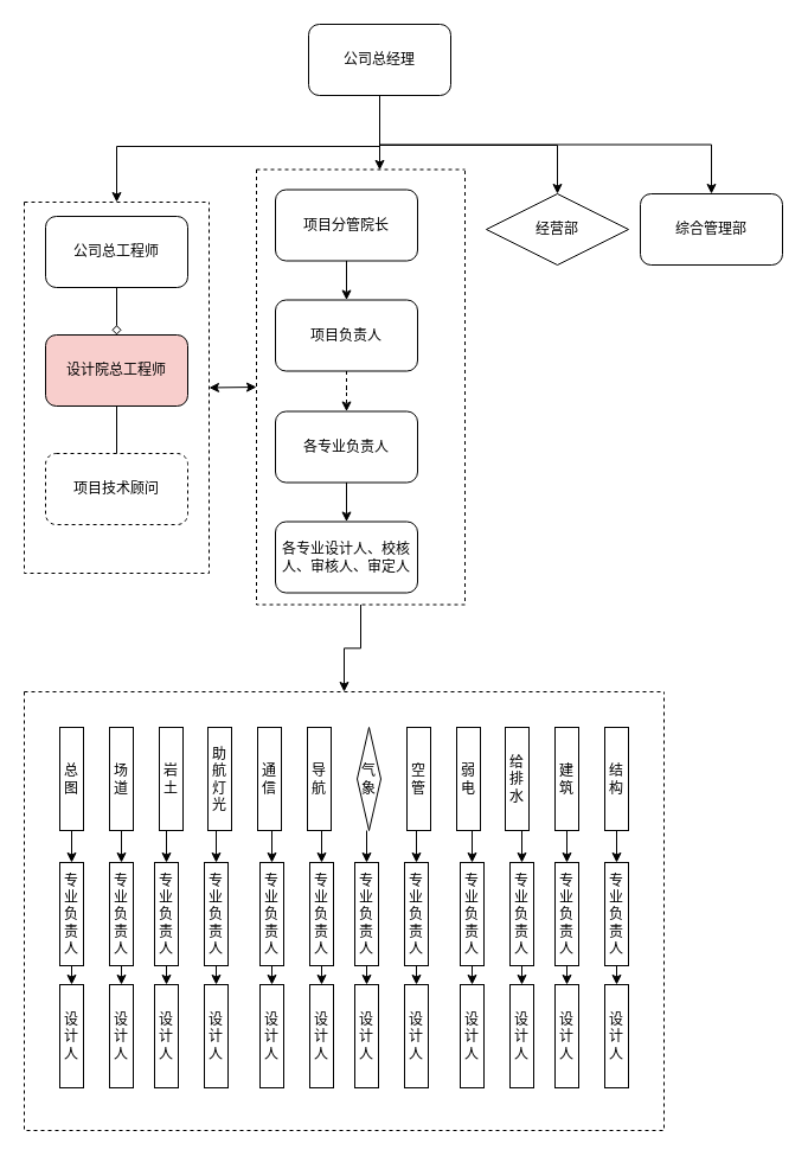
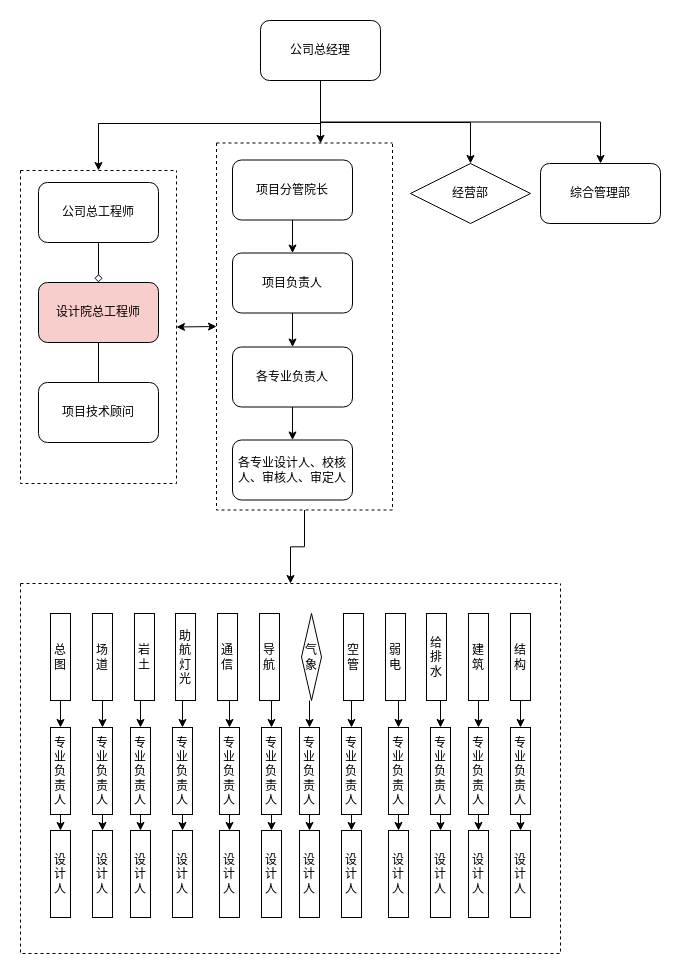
  <mxCell id="0" />
  <mxCell id="1" parent="0" />
  <mxCell id="2" value="" style="swimlane;startSize=0;dashed=1;" parent="1" vertex="1"><mxGeometry x="20" y="170" width="156" height="313" as="geometry"><mxRectangle x="110" y="100" width="50" height="40" as="alternateBounds" /></mxGeometry></mxCell>
  <mxCell id="3" value="公司总工程师" style="whiteSpace=wrap;html=1;rounded=1;" parent="2" vertex="1"><mxGeometry x="18" y="12" width="120" height="60" as="geometry" /></mxCell>
  <mxCell id="4" value="设计院总工程师" style="whiteSpace=wrap;html=1;rounded=1;fillColor=#f8cecc;" parent="2" vertex="1"><mxGeometry x="18" y="112" width="120" height="60" as="geometry" /></mxCell>
  <mxCell id="5" style="edgeStyle=orthogonalEdgeStyle;rounded=0;orthogonalLoop=1;jettySize=auto;html=1;exitX=0.5;exitY=1;exitDx=0;exitDy=0;entryX=0.5;entryY=0;entryDx=0;entryDy=0;endArrow=diamond;endFill=0;" parent="2" source="3" target="4" edge="1"><mxGeometry relative="1" as="geometry" /></mxCell>
- <mxCell id="6" value="项目技术顾问" style="whiteSpace=wrap;html=1;rounded=1;dashed=1;" parent="2" vertex="1"><mxGeometry x="18" y="212" width="120" height="60" as="geometry" /></mxCell>
+ <mxCell id="6" value="项目技术顾问" style="whiteSpace=wrap;html=1;rounded=1;" parent="2" vertex="1"><mxGeometry x="18" y="212" width="120" height="60" as="geometry" /></mxCell>
  <mxCell id="7" value="" style="edgeStyle=orthogonalEdgeStyle;rounded=0;orthogonalLoop=1;jettySize=auto;html=1;endArrow=none;endFill=0;" parent="2" source="4" target="6" edge="1"><mxGeometry relative="1" as="geometry" /></mxCell>
  <mxCell id="8" style="edgeStyle=orthogonalEdgeStyle;rounded=0;orthogonalLoop=1;jettySize=auto;html=1;exitX=0.5;exitY=1;exitDx=0;exitDy=0;" parent="1" source="9" target="19" edge="1"><mxGeometry relative="1" as="geometry" /></mxCell>
  <mxCell id="9" value="" style="swimlane;startSize=0;dashed=1;" parent="1" vertex="1"><mxGeometry x="216" y="142.5" width="176" height="367" as="geometry"><mxRectangle x="110" y="100" width="50" height="40" as="alternateBounds" /></mxGeometry></mxCell>
  <mxCell id="10" value="" style="group" parent="9" vertex="1" connectable="0"><mxGeometry x="16" y="17" width="120" height="340" as="geometry" /></mxCell>
  <mxCell id="11" value="项目分管院长" style="rounded=1;whiteSpace=wrap;html=1;" parent="10" vertex="1"><mxGeometry width="120" height="60" as="geometry" /></mxCell>
  <mxCell id="12" value="项目负责人" style="whiteSpace=wrap;html=1;rounded=1;" parent="10" vertex="1"><mxGeometry y="93" width="120" height="60" as="geometry" /></mxCell>
  <mxCell id="13" value="" style="edgeStyle=orthogonalEdgeStyle;rounded=0;orthogonalLoop=1;jettySize=auto;html=1;" parent="10" source="11" target="12" edge="1"><mxGeometry relative="1" as="geometry" /></mxCell>
  <mxCell id="14" value="各专业负责人" style="whiteSpace=wrap;html=1;rounded=1;" parent="10" vertex="1"><mxGeometry y="187" width="120" height="60" as="geometry" /></mxCell>
- <mxCell id="15" value="" style="edgeStyle=orthogonalEdgeStyle;rounded=0;orthogonalLoop=1;jettySize=auto;html=1;dashed=1;" parent="10" source="12" target="14" edge="1"><mxGeometry relative="1" as="geometry" /></mxCell>
+ <mxCell id="15" value="" style="edgeStyle=orthogonalEdgeStyle;rounded=0;orthogonalLoop=1;jettySize=auto;html=1;" parent="10" source="12" target="14" edge="1"><mxGeometry relative="1" as="geometry" /></mxCell>
  <mxCell id="16" value="各专业设计人、校核人、审核人、审定人" style="whiteSpace=wrap;html=1;rounded=1;" parent="10" vertex="1"><mxGeometry y="280" width="120" height="60" as="geometry" /></mxCell>
  <mxCell id="17" value="" style="edgeStyle=orthogonalEdgeStyle;rounded=0;orthogonalLoop=1;jettySize=auto;html=1;" parent="10" source="14" target="16" edge="1"><mxGeometry relative="1" as="geometry" /></mxCell>
  <mxCell id="18" value="" style="endArrow=classic;startArrow=classic;html=1;rounded=0;exitX=1;exitY=0.5;exitDx=0;exitDy=0;entryX=0;entryY=0.5;entryDx=0;entryDy=0;" parent="1" source="2" target="9" edge="1"><mxGeometry width="50" height="50" relative="1" as="geometry"><mxPoint x="610" y="473" as="sourcePoint" /><mxPoint x="420" y="326" as="targetPoint" /></mxGeometry></mxCell>
  <mxCell id="19" value="" style="swimlane;startSize=0;dashed=1;" parent="1" vertex="1"><mxGeometry x="20" y="583" width="540" height="370" as="geometry" /></mxCell>
  <mxCell id="20" value="" style="group" parent="19" vertex="1" connectable="0"><mxGeometry x="30" y="30" width="480" height="87" as="geometry" /></mxCell>
  <mxCell id="21" value="&lt;font face=&quot;Verdana&quot;&gt;总图&lt;/font&gt;" style="rounded=0;whiteSpace=wrap;html=1;" parent="20" vertex="1"><mxGeometry width="20" height="87" as="geometry" /></mxCell>
  <mxCell id="22" value="&lt;font face=&quot;Verdana&quot;&gt;场道&lt;/font&gt;" style="rounded=0;whiteSpace=wrap;html=1;" parent="20" vertex="1"><mxGeometry x="42" width="20" height="87" as="geometry" /></mxCell>
  <mxCell id="23" value="&lt;font face=&quot;Verdana&quot;&gt;岩土&lt;/font&gt;" style="rounded=0;whiteSpace=wrap;html=1;" parent="20" vertex="1"><mxGeometry x="84" width="20" height="87" as="geometry" /></mxCell>
  <mxCell id="24" value="&lt;font face=&quot;Verdana&quot;&gt;助航灯光&lt;/font&gt;" style="rounded=0;whiteSpace=wrap;html=1;" parent="20" vertex="1"><mxGeometry x="125" width="20" height="87" as="geometry" /></mxCell>
  <mxCell id="25" value="&lt;font face=&quot;Verdana&quot;&gt;通信&lt;/font&gt;" style="rounded=0;whiteSpace=wrap;html=1;" parent="20" vertex="1"><mxGeometry x="167" width="20" height="87" as="geometry" /></mxCell>
  <mxCell id="26" value="&lt;font face=&quot;Verdana&quot;&gt;导航&lt;/font&gt;" style="rounded=0;whiteSpace=wrap;html=1;" parent="20" vertex="1"><mxGeometry x="209" width="20" height="87" as="geometry" /></mxCell>
  <mxCell id="27" value="&lt;font face=&quot;Verdana&quot;&gt;气象&lt;/font&gt;" style="rhombus;whiteSpace=wrap;html=1;" parent="20" vertex="1"><mxGeometry x="251" width="20" height="87" as="geometry" /></mxCell>
  <mxCell id="28" value="&lt;font face=&quot;Verdana&quot;&gt;空管&lt;/font&gt;" style="rounded=0;whiteSpace=wrap;html=1;" parent="20" vertex="1"><mxGeometry x="293" width="20" height="87" as="geometry" /></mxCell>
  <mxCell id="29" value="&lt;font face=&quot;Verdana&quot;&gt;弱电&lt;/font&gt;" style="rounded=0;whiteSpace=wrap;html=1;" parent="20" vertex="1"><mxGeometry x="335" width="20" height="87" as="geometry" /></mxCell>
  <mxCell id="30" value="&lt;font face=&quot;Verdana&quot;&gt;给排水&lt;/font&gt;" style="rounded=0;whiteSpace=wrap;html=1;" parent="20" vertex="1"><mxGeometry x="376" width="20" height="87" as="geometry" /></mxCell>
  <mxCell id="31" value="&lt;font face=&quot;Verdana&quot;&gt;建筑&lt;/font&gt;" style="rounded=0;whiteSpace=wrap;html=1;" parent="20" vertex="1"><mxGeometry x="418" width="20" height="87" as="geometry" /></mxCell>
  <mxCell id="32" value="&lt;font face=&quot;Verdana&quot;&gt;结构&lt;/font&gt;" style="rounded=0;whiteSpace=wrap;html=1;" parent="20" vertex="1"><mxGeometry x="460" width="20" height="87" as="geometry" /></mxCell>
  <mxCell id="33" value="" style="group" parent="19" vertex="1" connectable="0"><mxGeometry x="30" y="150" width="480" height="184" as="geometry" /></mxCell>
  <mxCell id="34" value="&lt;font face=&quot;Verdana&quot;&gt;专业负责人&lt;/font&gt;" style="rounded=0;whiteSpace=wrap;html=1;" parent="33" vertex="1"><mxGeometry y="-6" width="20" height="87" as="geometry" /></mxCell>
  <mxCell id="35" value="&lt;font face=&quot;Verdana&quot;&gt;专业负责人&lt;/font&gt;" style="rounded=0;whiteSpace=wrap;html=1;" parent="33" vertex="1"><mxGeometry x="42" y="-6" width="20" height="87" as="geometry" /></mxCell>
  <mxCell id="36" style="edgeStyle=orthogonalEdgeStyle;rounded=0;orthogonalLoop=1;jettySize=auto;html=1;exitX=0.5;exitY=1;exitDx=0;exitDy=0;entryX=0.5;entryY=0;entryDx=0;entryDy=0;" parent="33" target="35" edge="1"><mxGeometry relative="1" as="geometry"><mxPoint x="52" y="-33" as="sourcePoint" /></mxGeometry></mxCell>
  <mxCell id="37" value="&lt;font face=&quot;Verdana&quot;&gt;设计人&lt;/font&gt;" style="rounded=0;whiteSpace=wrap;html=1;" parent="33" vertex="1"><mxGeometry x="42" y="97" width="20" height="87" as="geometry" /></mxCell>
  <mxCell id="38" style="edgeStyle=orthogonalEdgeStyle;rounded=0;orthogonalLoop=1;jettySize=auto;html=1;exitX=0.25;exitY=1;exitDx=0;exitDy=0;entryX=0.5;entryY=0;entryDx=0;entryDy=0;" parent="33" source="35" target="37" edge="1"><mxGeometry relative="1" as="geometry" /></mxCell>
  <mxCell id="39" value="&lt;font face=&quot;Verdana&quot;&gt;专业负责人&lt;/font&gt;" style="rounded=0;whiteSpace=wrap;html=1;" parent="33" vertex="1"><mxGeometry x="80" y="-6" width="20" height="87" as="geometry" /></mxCell>
  <mxCell id="40" value="&lt;font face=&quot;Verdana&quot;&gt;专业负责人&lt;/font&gt;" style="rounded=0;whiteSpace=wrap;html=1;" parent="33" vertex="1"><mxGeometry x="122" y="-6" width="20" height="87" as="geometry" /></mxCell>
  <mxCell id="41" style="edgeStyle=orthogonalEdgeStyle;rounded=0;orthogonalLoop=1;jettySize=auto;html=1;exitX=0.5;exitY=1;exitDx=0;exitDy=0;entryX=0.5;entryY=0;entryDx=0;entryDy=0;" parent="33" target="40" edge="1"><mxGeometry relative="1" as="geometry"><mxPoint x="132" y="-33" as="sourcePoint" /></mxGeometry></mxCell>
  <mxCell id="42" value="&lt;font face=&quot;Verdana&quot;&gt;设计人&lt;/font&gt;" style="rounded=0;whiteSpace=wrap;html=1;" parent="33" vertex="1"><mxGeometry x="122" y="97" width="20" height="87" as="geometry" /></mxCell>
  <mxCell id="43" style="edgeStyle=orthogonalEdgeStyle;rounded=0;orthogonalLoop=1;jettySize=auto;html=1;exitX=0.25;exitY=1;exitDx=0;exitDy=0;entryX=0.5;entryY=0;entryDx=0;entryDy=0;" parent="33" source="40" target="42" edge="1"><mxGeometry relative="1" as="geometry" /></mxCell>
  <mxCell id="44" style="edgeStyle=orthogonalEdgeStyle;rounded=0;orthogonalLoop=1;jettySize=auto;html=1;exitX=0.5;exitY=1;exitDx=0;exitDy=0;entryX=0.5;entryY=0;entryDx=0;entryDy=0;" parent="33" target="39" edge="1"><mxGeometry relative="1" as="geometry"><mxPoint x="90" y="-33" as="sourcePoint" /></mxGeometry></mxCell>
  <mxCell id="45" value="&lt;font face=&quot;Verdana&quot;&gt;设计人&lt;/font&gt;" style="rounded=0;whiteSpace=wrap;html=1;" parent="33" vertex="1"><mxGeometry x="80" y="97" width="20" height="87" as="geometry" /></mxCell>
  <mxCell id="46" style="edgeStyle=orthogonalEdgeStyle;rounded=0;orthogonalLoop=1;jettySize=auto;html=1;exitX=0.25;exitY=1;exitDx=0;exitDy=0;entryX=0.5;entryY=0;entryDx=0;entryDy=0;" parent="33" source="39" target="45" edge="1"><mxGeometry relative="1" as="geometry" /></mxCell>
  <mxCell id="47" value="&lt;font face=&quot;Verdana&quot;&gt;专业负责人&lt;/font&gt;" style="rounded=0;whiteSpace=wrap;html=1;" parent="33" vertex="1"><mxGeometry x="169" y="-6" width="20" height="87" as="geometry" /></mxCell>
  <mxCell id="48" value="&lt;font face=&quot;Verdana&quot;&gt;专业负责人&lt;/font&gt;" style="rounded=0;whiteSpace=wrap;html=1;" parent="33" vertex="1"><mxGeometry x="211" y="-6" width="20" height="87" as="geometry" /></mxCell>
  <mxCell id="49" style="edgeStyle=orthogonalEdgeStyle;rounded=0;orthogonalLoop=1;jettySize=auto;html=1;exitX=0.5;exitY=1;exitDx=0;exitDy=0;entryX=0.5;entryY=0;entryDx=0;entryDy=0;" parent="33" target="48" edge="1"><mxGeometry relative="1" as="geometry"><mxPoint x="221" y="-33" as="sourcePoint" /></mxGeometry></mxCell>
  <mxCell id="50" value="&lt;font face=&quot;Verdana&quot;&gt;设计人&lt;/font&gt;" style="rounded=0;whiteSpace=wrap;html=1;" parent="33" vertex="1"><mxGeometry x="211" y="97" width="20" height="87" as="geometry" /></mxCell>
  <mxCell id="51" style="edgeStyle=orthogonalEdgeStyle;rounded=0;orthogonalLoop=1;jettySize=auto;html=1;exitX=0.25;exitY=1;exitDx=0;exitDy=0;entryX=0.5;entryY=0;entryDx=0;entryDy=0;" parent="33" source="48" target="50" edge="1"><mxGeometry relative="1" as="geometry" /></mxCell>
  <mxCell id="52" value="&lt;font face=&quot;Verdana&quot;&gt;专业负责人&lt;/font&gt;" style="rounded=0;whiteSpace=wrap;html=1;" parent="33" vertex="1"><mxGeometry x="249" y="-6" width="20" height="87" as="geometry" /></mxCell>
  <mxCell id="53" value="&lt;font face=&quot;Verdana&quot;&gt;专业负责人&lt;/font&gt;" style="rounded=0;whiteSpace=wrap;html=1;" parent="33" vertex="1"><mxGeometry x="291" y="-6" width="20" height="87" as="geometry" /></mxCell>
  <mxCell id="54" style="edgeStyle=orthogonalEdgeStyle;rounded=0;orthogonalLoop=1;jettySize=auto;html=1;exitX=0.5;exitY=1;exitDx=0;exitDy=0;entryX=0.5;entryY=0;entryDx=0;entryDy=0;" parent="33" target="53" edge="1"><mxGeometry relative="1" as="geometry"><mxPoint x="301" y="-33" as="sourcePoint" /></mxGeometry></mxCell>
  <mxCell id="55" value="&lt;font face=&quot;Verdana&quot;&gt;设计人&lt;/font&gt;" style="rounded=0;whiteSpace=wrap;html=1;" parent="33" vertex="1"><mxGeometry x="291" y="97" width="20" height="87" as="geometry" /></mxCell>
  <mxCell id="56" style="edgeStyle=orthogonalEdgeStyle;rounded=0;orthogonalLoop=1;jettySize=auto;html=1;exitX=0.25;exitY=1;exitDx=0;exitDy=0;entryX=0.5;entryY=0;entryDx=0;entryDy=0;" parent="33" source="53" target="55" edge="1"><mxGeometry relative="1" as="geometry" /></mxCell>
  <mxCell id="57" style="edgeStyle=orthogonalEdgeStyle;rounded=0;orthogonalLoop=1;jettySize=auto;html=1;exitX=0.5;exitY=1;exitDx=0;exitDy=0;entryX=0.5;entryY=0;entryDx=0;entryDy=0;" parent="33" target="52" edge="1"><mxGeometry relative="1" as="geometry"><mxPoint x="259" y="-33" as="sourcePoint" /></mxGeometry></mxCell>
  <mxCell id="58" value="&lt;font face=&quot;Verdana&quot;&gt;设计人&lt;/font&gt;" style="rounded=0;whiteSpace=wrap;html=1;" parent="33" vertex="1"><mxGeometry x="249" y="97" width="20" height="87" as="geometry" /></mxCell>
  <mxCell id="59" style="edgeStyle=orthogonalEdgeStyle;rounded=0;orthogonalLoop=1;jettySize=auto;html=1;exitX=0.25;exitY=1;exitDx=0;exitDy=0;entryX=0.5;entryY=0;entryDx=0;entryDy=0;" parent="33" source="52" target="58" edge="1"><mxGeometry relative="1" as="geometry" /></mxCell>
  <mxCell id="60" style="edgeStyle=orthogonalEdgeStyle;rounded=0;orthogonalLoop=1;jettySize=auto;html=1;exitX=0.5;exitY=1;exitDx=0;exitDy=0;entryX=0.5;entryY=0;entryDx=0;entryDy=0;" parent="33" target="47" edge="1"><mxGeometry relative="1" as="geometry"><mxPoint x="179" y="-33" as="sourcePoint" /></mxGeometry></mxCell>
  <mxCell id="61" value="&lt;font face=&quot;Verdana&quot;&gt;设计人&lt;/font&gt;" style="rounded=0;whiteSpace=wrap;html=1;" parent="33" vertex="1"><mxGeometry x="169" y="97" width="20" height="87" as="geometry" /></mxCell>
  <mxCell id="62" style="edgeStyle=orthogonalEdgeStyle;rounded=0;orthogonalLoop=1;jettySize=auto;html=1;exitX=0.25;exitY=1;exitDx=0;exitDy=0;entryX=0.5;entryY=0;entryDx=0;entryDy=0;" parent="33" source="47" target="61" edge="1"><mxGeometry relative="1" as="geometry" /></mxCell>
  <mxCell id="63" value="&lt;font face=&quot;Verdana&quot;&gt;专业负责人&lt;/font&gt;" style="rounded=0;whiteSpace=wrap;html=1;" parent="33" vertex="1"><mxGeometry x="338" y="-6" width="20" height="87" as="geometry" /></mxCell>
  <mxCell id="64" value="&lt;font face=&quot;Verdana&quot;&gt;专业负责人&lt;/font&gt;" style="rounded=0;whiteSpace=wrap;html=1;" parent="33" vertex="1"><mxGeometry x="380" y="-6" width="20" height="87" as="geometry" /></mxCell>
  <mxCell id="65" style="edgeStyle=orthogonalEdgeStyle;rounded=0;orthogonalLoop=1;jettySize=auto;html=1;exitX=0.5;exitY=1;exitDx=0;exitDy=0;entryX=0.5;entryY=0;entryDx=0;entryDy=0;" parent="33" target="64" edge="1"><mxGeometry relative="1" as="geometry"><mxPoint x="390" y="-33" as="sourcePoint" /></mxGeometry></mxCell>
  <mxCell id="66" value="&lt;font face=&quot;Verdana&quot;&gt;设计人&lt;/font&gt;" style="rounded=0;whiteSpace=wrap;html=1;" parent="33" vertex="1"><mxGeometry x="380" y="97" width="20" height="87" as="geometry" /></mxCell>
  <mxCell id="67" style="edgeStyle=orthogonalEdgeStyle;rounded=0;orthogonalLoop=1;jettySize=auto;html=1;exitX=0.25;exitY=1;exitDx=0;exitDy=0;entryX=0.5;entryY=0;entryDx=0;entryDy=0;" parent="33" source="64" target="66" edge="1"><mxGeometry relative="1" as="geometry" /></mxCell>
  <mxCell id="68" value="&lt;font face=&quot;Verdana&quot;&gt;专业负责人&lt;/font&gt;" style="rounded=0;whiteSpace=wrap;html=1;" parent="33" vertex="1"><mxGeometry x="418" y="-6" width="20" height="87" as="geometry" /></mxCell>
  <mxCell id="69" value="&lt;font face=&quot;Verdana&quot;&gt;专业负责人&lt;/font&gt;" style="rounded=0;whiteSpace=wrap;html=1;" parent="33" vertex="1"><mxGeometry x="460" y="-6" width="20" height="87" as="geometry" /></mxCell>
  <mxCell id="70" style="edgeStyle=orthogonalEdgeStyle;rounded=0;orthogonalLoop=1;jettySize=auto;html=1;exitX=0.5;exitY=1;exitDx=0;exitDy=0;entryX=0.5;entryY=0;entryDx=0;entryDy=0;" parent="33" target="69" edge="1"><mxGeometry relative="1" as="geometry"><mxPoint x="470" y="-33" as="sourcePoint" /></mxGeometry></mxCell>
  <mxCell id="71" value="&lt;font face=&quot;Verdana&quot;&gt;设计人&lt;/font&gt;" style="rounded=0;whiteSpace=wrap;html=1;" parent="33" vertex="1"><mxGeometry x="460" y="97" width="20" height="87" as="geometry" /></mxCell>
  <mxCell id="72" style="edgeStyle=orthogonalEdgeStyle;rounded=0;orthogonalLoop=1;jettySize=auto;html=1;exitX=0.25;exitY=1;exitDx=0;exitDy=0;entryX=0.5;entryY=0;entryDx=0;entryDy=0;" parent="33" source="69" target="71" edge="1"><mxGeometry relative="1" as="geometry" /></mxCell>
  <mxCell id="73" style="edgeStyle=orthogonalEdgeStyle;rounded=0;orthogonalLoop=1;jettySize=auto;html=1;exitX=0.5;exitY=1;exitDx=0;exitDy=0;entryX=0.5;entryY=0;entryDx=0;entryDy=0;" parent="33" target="68" edge="1"><mxGeometry relative="1" as="geometry"><mxPoint x="428" y="-33" as="sourcePoint" /></mxGeometry></mxCell>
  <mxCell id="74" value="&lt;font face=&quot;Verdana&quot;&gt;设计人&lt;/font&gt;" style="rounded=0;whiteSpace=wrap;html=1;" parent="33" vertex="1"><mxGeometry x="418" y="97" width="20" height="87" as="geometry" /></mxCell>
  <mxCell id="75" style="edgeStyle=orthogonalEdgeStyle;rounded=0;orthogonalLoop=1;jettySize=auto;html=1;exitX=0.25;exitY=1;exitDx=0;exitDy=0;entryX=0.5;entryY=0;entryDx=0;entryDy=0;" parent="33" source="68" target="74" edge="1"><mxGeometry relative="1" as="geometry" /></mxCell>
  <mxCell id="76" style="edgeStyle=orthogonalEdgeStyle;rounded=0;orthogonalLoop=1;jettySize=auto;html=1;exitX=0.5;exitY=1;exitDx=0;exitDy=0;entryX=0.5;entryY=0;entryDx=0;entryDy=0;" parent="33" target="63" edge="1"><mxGeometry relative="1" as="geometry"><mxPoint x="348" y="-33" as="sourcePoint" /></mxGeometry></mxCell>
  <mxCell id="77" value="&lt;font face=&quot;Verdana&quot;&gt;设计人&lt;/font&gt;" style="rounded=0;whiteSpace=wrap;html=1;" parent="33" vertex="1"><mxGeometry x="338" y="97" width="20" height="87" as="geometry" /></mxCell>
  <mxCell id="78" style="edgeStyle=orthogonalEdgeStyle;rounded=0;orthogonalLoop=1;jettySize=auto;html=1;exitX=0.25;exitY=1;exitDx=0;exitDy=0;entryX=0.5;entryY=0;entryDx=0;entryDy=0;" parent="33" source="63" target="77" edge="1"><mxGeometry relative="1" as="geometry" /></mxCell>
  <mxCell id="79" style="edgeStyle=orthogonalEdgeStyle;rounded=0;orthogonalLoop=1;jettySize=auto;html=1;exitX=0.5;exitY=1;exitDx=0;exitDy=0;entryX=0.5;entryY=0;entryDx=0;entryDy=0;" parent="19" source="21" target="34" edge="1"><mxGeometry relative="1" as="geometry" /></mxCell>
  <mxCell id="80" value="&lt;font face=&quot;Verdana&quot;&gt;设计人&lt;/font&gt;" style="rounded=0;whiteSpace=wrap;html=1;" parent="19" vertex="1"><mxGeometry x="30" y="247" width="20" height="87" as="geometry" /></mxCell>
  <mxCell id="81" style="edgeStyle=orthogonalEdgeStyle;rounded=0;orthogonalLoop=1;jettySize=auto;html=1;exitX=0.25;exitY=1;exitDx=0;exitDy=0;entryX=0.5;entryY=0;entryDx=0;entryDy=0;" parent="19" source="34" target="80" edge="1"><mxGeometry relative="1" as="geometry" /></mxCell>
  <mxCell id="82" style="edgeStyle=orthogonalEdgeStyle;rounded=0;orthogonalLoop=1;jettySize=auto;html=1;exitX=0.5;exitY=1;exitDx=0;exitDy=0;entryX=0.5;entryY=0;entryDx=0;entryDy=0;" parent="1" source="86" target="2" edge="1"><mxGeometry relative="1" as="geometry"><mxPoint x="154" y="158" as="targetPoint" /><Array as="points"><mxPoint x="320" y="123" /><mxPoint x="98" y="123" /></Array></mxGeometry></mxCell>
  <mxCell id="83" style="edgeStyle=orthogonalEdgeStyle;rounded=0;orthogonalLoop=1;jettySize=auto;html=1;exitX=0.5;exitY=1;exitDx=0;exitDy=0;entryX=0.5;entryY=0;entryDx=0;entryDy=0;" parent="1" source="86" target="87" edge="1"><mxGeometry relative="1" as="geometry"><Array as="points"><mxPoint x="320" y="122" /><mxPoint x="470" y="122" /></Array></mxGeometry></mxCell>
  <mxCell id="84" style="edgeStyle=orthogonalEdgeStyle;rounded=0;orthogonalLoop=1;jettySize=auto;html=1;exitX=0.5;exitY=1;exitDx=0;exitDy=0;" parent="1" source="86" target="88" edge="1"><mxGeometry relative="1" as="geometry" /></mxCell>
  <mxCell id="85" style="edgeStyle=orthogonalEdgeStyle;rounded=0;orthogonalLoop=1;jettySize=auto;html=1;exitX=0.5;exitY=1;exitDx=0;exitDy=0;entryX=0.591;entryY=0.001;entryDx=0;entryDy=0;entryPerimeter=0;" parent="1" source="86" target="9" edge="1"><mxGeometry relative="1" as="geometry" /></mxCell>
  <mxCell id="86" value="公司总经理" style="whiteSpace=wrap;html=1;rounded=1;" parent="1" vertex="1"><mxGeometry x="260" y="20" width="120" height="60" as="geometry" /></mxCell>
  <mxCell id="87" value="经营部" style="rhombus;whiteSpace=wrap;html=1;" parent="1" vertex="1"><mxGeometry x="410" y="163" width="120" height="60" as="geometry" /></mxCell>
  <mxCell id="88" value="综合管理部" style="whiteSpace=wrap;html=1;rounded=1;" parent="1" vertex="1"><mxGeometry x="540" y="163" width="120" height="60" as="geometry" /></mxCell>
